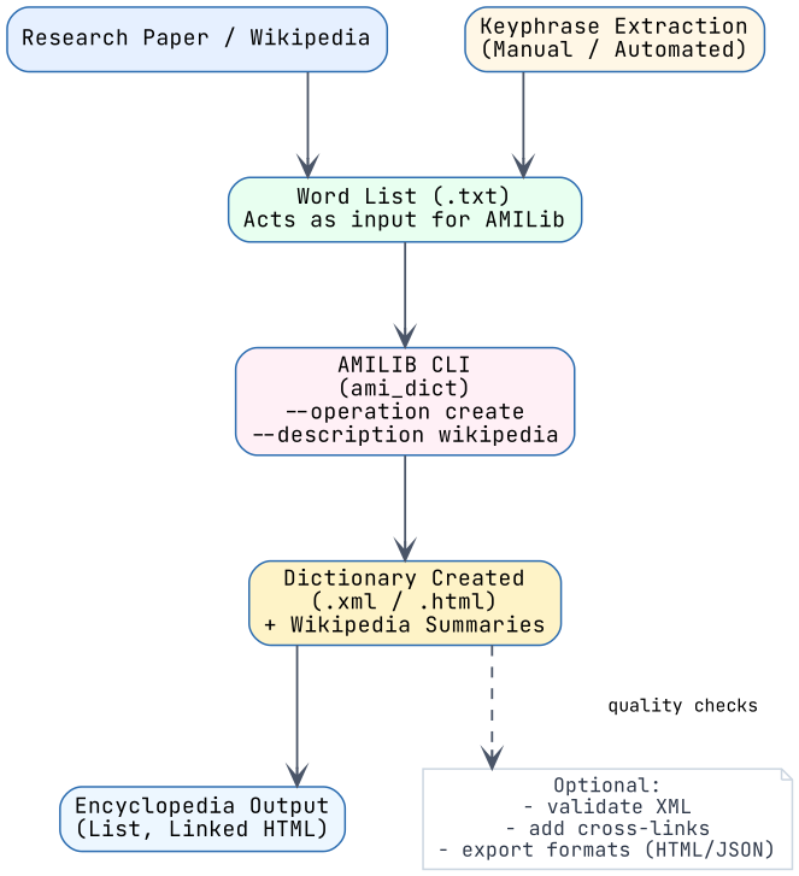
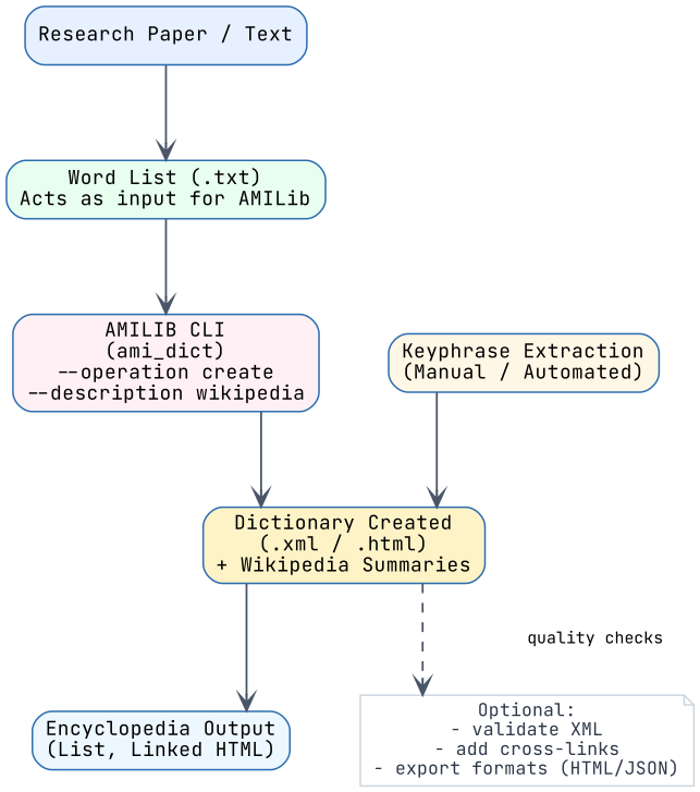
  digraph {
    fontname="JetBrains Mono"
    nodesep=0.6
    rankdir=TB
    ranksep=0.8
    splines=ortho
    node [color="#2B6CB0" fontname="JetBrains Mono" fontsize=12 shape=rect style="rounded,filled"]
    edge [arrowhead=vee color="#4A5568" fontname="JetBrains Mono" penwidth=1.2]
-   n1 [fillcolor="#E6F0FF" label="Research Paper / Wikipedia"]
+   n1 [fillcolor="#E6F0FF" label="Research Paper / Text"]
    n2 [fillcolor="#FFF7E6" label="Keyphrase Extraction\n(Manual / Automated)"]
    n3 [fillcolor="#E8FFF0" label="Word List (.txt)\nActs as input for AMILib"]
    n4 [fillcolor="#FFF0F6" label="AMILIB CLI\n(ami_dict)\n--operation create\n--description wikipedia"]
    n5 [fillcolor="#FEF3C7" label="Dictionary Created\n(.xml / .html)\n+ Wikipedia Summaries"]
    n6 [fillcolor="#EDF7FF" label="Encyclopedia Output\n(List, Linked HTML)"]
    n7 [color="#CBD5E0" fillcolor="#FFFFFF" fontcolor="#2D3748" fontsize=11 label="Optional:\n- validate XML\n- add cross-links\n- export formats (HTML/JSON)" shape=note style=filled]
    subgraph sub_1 {
      rank=same
      n1
    }
    subgraph sub_2 {
      rank=same
      n2
    }
    subgraph sub_3 {
      rank=same
      n3
    }
    subgraph sub_4 {
      rank=same
      n4
    }
    subgraph sub_5 {
      rank=same
      n5
    }
    subgraph sub_6 {
      rank=same
      n6
    }
    subgraph cluster_7 {
      color="#E2E8F0"
      style=rounded
    }
    n1 -> n3
-   n2 -> n3
+   n2 -> n5
    n3 -> n4
    n4 -> n5
    n5 -> n6
    n5 -> n7 [fontsize=10 label="quality checks" style=dashed]
  }
